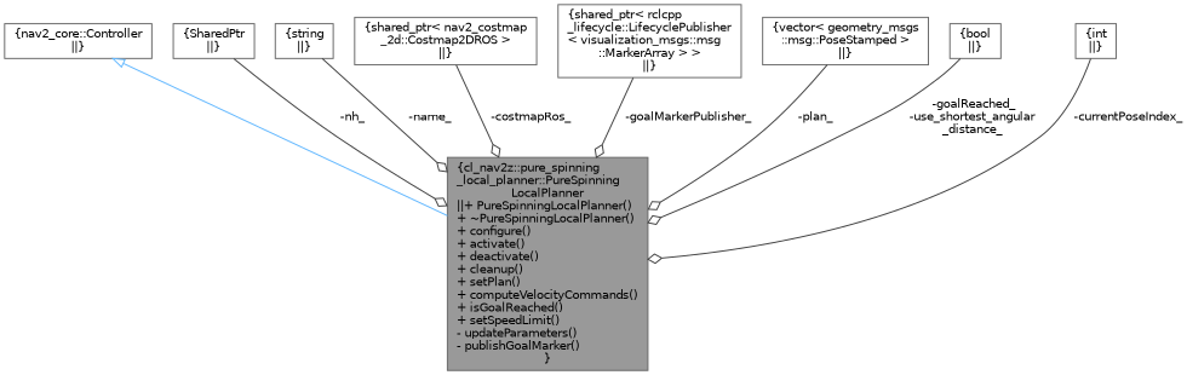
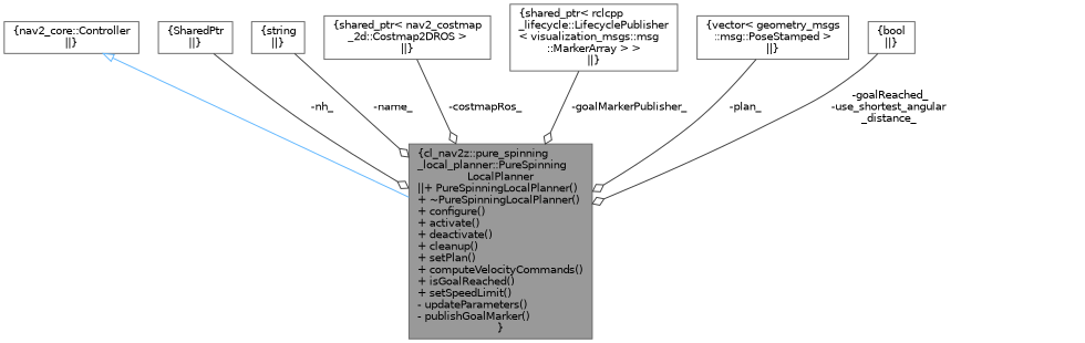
  digraph {
    node [color=gray40 fillcolor=white fontname=Helvetica fontsize=10 shape=box style=filled]
    edge [color=grey25 fontname=Helvetica fontsize=10 labelfontname=Helvetica labelfontsize=10 style=solid arrowhead=odiamond]
    n1 [fillcolor=grey60 fontcolor=black height=0.2 label="{cl_nav2z::pure_spinning\l_local_planner::PureSpinning\lLocalPlanner\n||+ PureSpinningLocalPlanner()\l+ ~PureSpinningLocalPlanner()\l+ configure()\l+ activate()\l+ deactivate()\l+ cleanup()\l+ setPlan()\l+ computeVelocityCommands()\l+ isGoalReached()\l+ setSpeedLimit()\l- updateParameters()\l- publishGoalMarker()\l}" width=0.4]
    n2 [height=0.2 label="{nav2_core::Controller\n||}" width=0.4]
    n3 [height=0.2 label="{SharedPtr\n||}" width=0.4]
    n4 [height=0.2 label="{string\n||}" width=0.4]
    n5 [height=0.2 label="{shared_ptr\< nav2_costmap\l_2d::Costmap2DROS \>\n||}" width=0.4]
    n6 [height=0.2 label="{shared_ptr\< rclcpp\l_lifecycle::LifecyclePublisher\l\< visualization_msgs::msg\l::MarkerArray \> \>\n||}" width=0.4]
    n7 [height=0.2 label="{vector\< geometry_msgs\l::msg::PoseStamped \>\n||}" width=0.4]
    n8 [height=0.2 label="{bool\n||}" width=0.4]
-   n9 [height=0.2 label="{int\n||}" width=0.4]
    n2 -> n1 [arrowtail=onormal color=steelblue1 dir=back arrowhead=""]
    n3 -> n1 [label=" -nh_"]
    n4 -> n1 [label=" -name_"]
    n5 -> n1 [label=" -costmapRos_"]
    n6 -> n1 [label=" -goalMarkerPublisher_"]
    n7 -> n1 [label=" -plan_"]
    n8 -> n1 [label=" -goalReached_\n-use_shortest_angular\l_distance_"]
-   n9 -> n1 [label=" -currentPoseIndex_"]
  }
